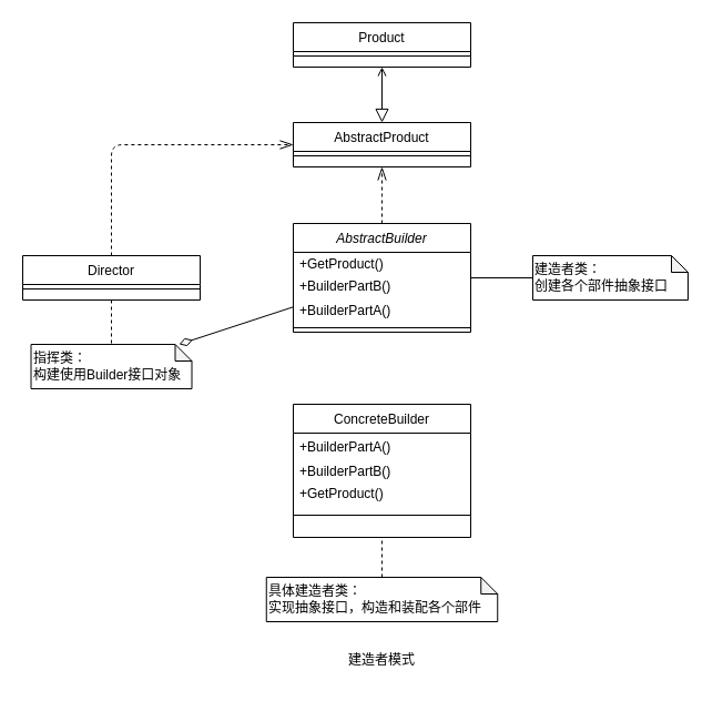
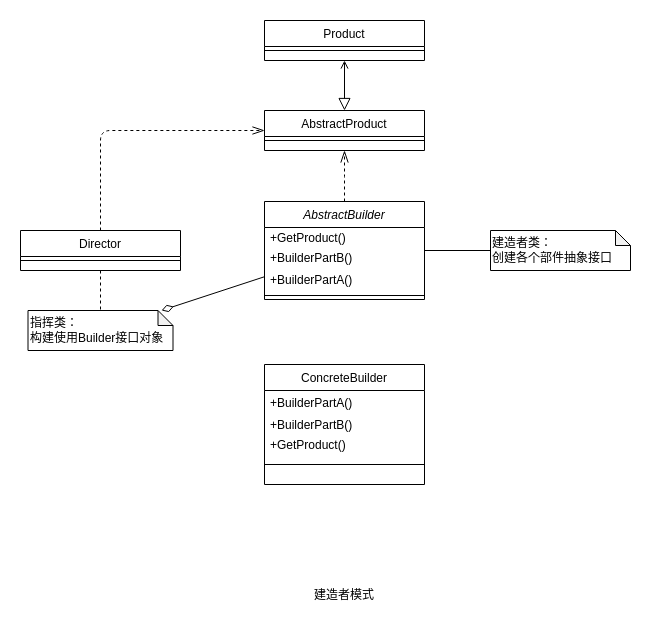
  <mxCell id="0" />
  <mxCell id="1" parent="0" />
  <mxCell id="2" style="edgeStyle=none;html=1;startArrow=none;startFill=0;endArrow=diamondThin;endFill=0;startSize=10;endSize=10;targetPerimeterSpacing=0;" edge="1" parent="1" source="4" target="24"><mxGeometry relative="1" as="geometry" /></mxCell>
  <mxCell id="3" value="" style="edgeStyle=none;html=1;dashed=0;startArrow=none;startFill=0;endArrow=none;endFill=0;startSize=10;endSize=10;targetPerimeterSpacing=0;" edge="1" parent="1" source="4" target="27"><mxGeometry relative="1" as="geometry" /></mxCell>
  <mxCell id="4" value="AbstractBuilder" style="swimlane;fontStyle=2;align=center;verticalAlign=top;childLayout=stackLayout;horizontal=1;startSize=26;horizontalStack=0;resizeParent=1;resizeLast=0;collapsible=1;marginBottom=0;rounded=0;shadow=0;strokeWidth=1;" vertex="1" parent="1"><mxGeometry x="264" y="201" width="160" height="98" as="geometry"><mxRectangle x="230" y="140" width="160" height="26" as="alternateBounds" /></mxGeometry></mxCell>
  <mxCell id="5" value="+GetProduct()" style="text;strokeColor=none;fillColor=none;align=left;verticalAlign=middle;spacingLeft=4;spacingRight=4;overflow=hidden;points=[[0,0.5],[1,0.5]];portConstraint=eastwest;rotatable=0;" vertex="1" parent="4"><mxGeometry y="26" width="160" height="20" as="geometry" /></mxCell>
  <mxCell id="6" value="+BuilderPartB()" style="text;strokeColor=none;fillColor=none;align=left;verticalAlign=middle;spacingLeft=4;spacingRight=4;overflow=hidden;points=[[0,0.5],[1,0.5]];portConstraint=eastwest;rotatable=0;" vertex="1" parent="4"><mxGeometry y="46" width="160" height="20" as="geometry" /></mxCell>
  <mxCell id="7" value="+BuilderPartA()" style="text;strokeColor=none;fillColor=none;align=left;verticalAlign=middle;spacingLeft=4;spacingRight=4;overflow=hidden;points=[[0,0.5],[1,0.5]];portConstraint=eastwest;rotatable=0;" vertex="1" parent="4"><mxGeometry y="66" width="160" height="24" as="geometry" /></mxCell>
  <mxCell id="8" value="" style="line;html=1;strokeWidth=1;align=left;verticalAlign=middle;spacingTop=-1;spacingLeft=3;spacingRight=3;rotatable=0;labelPosition=right;points=[];portConstraint=eastwest;" vertex="1" parent="4"><mxGeometry y="90" width="160" height="8" as="geometry" /></mxCell>
  <mxCell id="9" style="edgeStyle=none;html=1;entryX=0;entryY=0.5;entryDx=0;entryDy=0;startArrow=none;startFill=0;endArrow=openThin;endFill=0;startSize=10;endSize=10;targetPerimeterSpacing=0;dashed=1;" edge="1" parent="1" source="11" target="19"><mxGeometry relative="1" as="geometry"><Array as="points"><mxPoint x="100" y="130" /></Array></mxGeometry></mxCell>
  <mxCell id="10" value="" style="edgeStyle=none;html=1;dashed=1;startArrow=none;startFill=0;endArrow=none;endFill=0;startSize=10;endSize=10;targetPerimeterSpacing=0;" edge="1" parent="1" source="11" target="24"><mxGeometry relative="1" as="geometry" /></mxCell>
  <mxCell id="11" value="Director" style="swimlane;fontStyle=0;align=center;verticalAlign=top;childLayout=stackLayout;horizontal=1;startSize=26;horizontalStack=0;resizeParent=1;resizeLast=0;collapsible=1;marginBottom=0;rounded=0;shadow=0;strokeWidth=1;" vertex="1" parent="1"><mxGeometry x="20" y="230" width="160" height="40" as="geometry"><mxRectangle x="130" y="380" width="160" height="26" as="alternateBounds" /></mxGeometry></mxCell>
  <mxCell id="12" value="" style="line;html=1;strokeWidth=1;align=left;verticalAlign=middle;spacingTop=-1;spacingLeft=3;spacingRight=3;rotatable=0;labelPosition=right;points=[];portConstraint=eastwest;" vertex="1" parent="11"><mxGeometry y="26" width="160" height="8" as="geometry" /></mxCell>
  <mxCell id="13" value="ConcreteBuilder" style="swimlane;fontStyle=0;align=center;verticalAlign=top;childLayout=stackLayout;horizontal=1;startSize=26;horizontalStack=0;resizeParent=1;resizeLast=0;collapsible=1;marginBottom=0;rounded=0;shadow=0;strokeWidth=1;" vertex="1" parent="1"><mxGeometry x="264" y="364" width="160" height="120" as="geometry"><mxRectangle x="340" y="380" width="170" height="26" as="alternateBounds" /></mxGeometry></mxCell>
  <mxCell id="14" value="+BuilderPartA()" style="text;strokeColor=none;fillColor=none;align=left;verticalAlign=middle;spacingLeft=4;spacingRight=4;overflow=hidden;points=[[0,0.5],[1,0.5]];portConstraint=eastwest;rotatable=0;" vertex="1" parent="13"><mxGeometry y="26" width="160" height="24" as="geometry" /></mxCell>
  <mxCell id="15" value="+BuilderPartB()" style="text;strokeColor=none;fillColor=none;align=left;verticalAlign=middle;spacingLeft=4;spacingRight=4;overflow=hidden;points=[[0,0.5],[1,0.5]];portConstraint=eastwest;rotatable=0;" vertex="1" parent="13"><mxGeometry y="50" width="160" height="20" as="geometry" /></mxCell>
  <mxCell id="16" value="+GetProduct()" style="text;strokeColor=none;fillColor=none;align=left;verticalAlign=middle;spacingLeft=4;spacingRight=4;overflow=hidden;points=[[0,0.5],[1,0.5]];portConstraint=eastwest;rotatable=0;" vertex="1" parent="13"><mxGeometry y="70" width="160" height="20" as="geometry" /></mxCell>
  <mxCell id="17" value="" style="line;html=1;strokeWidth=1;align=left;verticalAlign=middle;spacingTop=-1;spacingLeft=3;spacingRight=3;rotatable=0;labelPosition=right;points=[];portConstraint=eastwest;" vertex="1" parent="13"><mxGeometry y="90" width="160" height="20" as="geometry" /></mxCell>
  <mxCell id="18" value="" style="edgeStyle=none;html=1;entryX=0.5;entryY=1;entryDx=0;entryDy=0;endArrow=open;endFill=0;startArrow=block;startFill=0;endSize=6;targetPerimeterSpacing=0;startSize=10;" edge="1" parent="1" source="19" target="22"><mxGeometry relative="1" as="geometry"><mxPoint x="344" y="80" as="targetPoint" /></mxGeometry></mxCell>
  <mxCell id="19" value="AbstractProduct" style="swimlane;fontStyle=0;align=center;verticalAlign=top;childLayout=stackLayout;horizontal=1;startSize=26;horizontalStack=0;resizeParent=1;resizeLast=0;collapsible=1;marginBottom=0;rounded=0;shadow=0;strokeWidth=1;" vertex="1" parent="1"><mxGeometry x="264" y="110" width="160" height="40" as="geometry"><mxRectangle x="550" y="140" width="160" height="26" as="alternateBounds" /></mxGeometry></mxCell>
  <mxCell id="20" value="" style="line;html=1;strokeWidth=1;align=left;verticalAlign=middle;spacingTop=-1;spacingLeft=3;spacingRight=3;rotatable=0;labelPosition=right;points=[];portConstraint=eastwest;" vertex="1" parent="19"><mxGeometry y="26" width="160" height="8" as="geometry" /></mxCell>
  <mxCell id="21" value="" style="endArrow=openThin;shadow=0;strokeWidth=1;rounded=0;endFill=0;edgeStyle=elbowEdgeStyle;elbow=vertical;endSize=10;dashed=1;" edge="1" parent="1" source="4" target="19"><mxGeometry x="0.5" y="41" relative="1" as="geometry"><mxPoint x="324" y="102" as="sourcePoint" /><mxPoint x="484" y="102" as="targetPoint" /><mxPoint x="-40" y="32" as="offset" /></mxGeometry></mxCell>
  <mxCell id="22" value="Product" style="swimlane;fontStyle=0;align=center;verticalAlign=top;childLayout=stackLayout;horizontal=1;startSize=26;horizontalStack=0;resizeParent=1;resizeLast=0;collapsible=1;marginBottom=0;rounded=0;shadow=0;strokeWidth=1;" vertex="1" parent="1"><mxGeometry x="264" y="20" width="160" height="40" as="geometry"><mxRectangle x="550" y="140" width="160" height="26" as="alternateBounds" /></mxGeometry></mxCell>
  <mxCell id="23" value="" style="line;html=1;strokeWidth=1;align=left;verticalAlign=middle;spacingTop=-1;spacingLeft=3;spacingRight=3;rotatable=0;labelPosition=right;points=[];portConstraint=eastwest;" vertex="1" parent="22"><mxGeometry y="26" width="160" height="8" as="geometry" /></mxCell>
  <mxCell id="24" value="指挥类：&lt;br&gt;构建使用Builder接口对象" style="shape=note;whiteSpace=wrap;html=1;backgroundOutline=1;darkOpacity=0.05;size=15;align=left;" vertex="1" parent="1"><mxGeometry x="27.5" y="310" width="145" height="40" as="geometry" /></mxCell>
- <mxCell id="25" value="" style="edgeStyle=none;html=1;dashed=1;startArrow=none;startFill=0;endArrow=none;endFill=0;startSize=10;endSize=10;targetPerimeterSpacing=0;entryX=0.5;entryY=1;entryDx=0;entryDy=0;" edge="1" parent="1" source="26" target="13"><mxGeometry relative="1" as="geometry"><mxPoint x="344" y="400" as="targetPoint" /></mxGeometry></mxCell>
- <mxCell id="26" value="具体建造者类：&lt;br&gt;实现抽象接口，构造和装配各个部件" style="shape=note;whiteSpace=wrap;html=1;backgroundOutline=1;darkOpacity=0.05;size=15;align=left;" vertex="1" parent="1"><mxGeometry x="239.75" y="520" width="208.5" height="40" as="geometry" /></mxCell>
- <mxCell id="27" value="建造者类：&lt;br&gt;创建各个部件抽象接口" style="shape=note;whiteSpace=wrap;html=1;backgroundOutline=1;darkOpacity=0.05;size=15;align=left;" vertex="1" parent="1"><mxGeometry x="480" y="230" width="140" height="40" as="geometry" /></mxCell>
+ <mxCell id="27" value="建造者类：&lt;br&gt;创建各个部件抽象接口" style="shape=note;whiteSpace=wrap;html=1;backgroundOutline=1;darkOpacity=0.05;size=15;align=left;" vertex="1" parent="1"><mxGeometry x="490" y="230" width="140" height="40" as="geometry" /></mxCell>
  <mxCell id="28" value="建造者模式" style="text;html=1;strokeColor=none;fillColor=none;align=center;verticalAlign=middle;whiteSpace=wrap;rounded=0;" vertex="1" parent="1"><mxGeometry x="296" y="580" width="96" height="30" as="geometry" /></mxCell>
